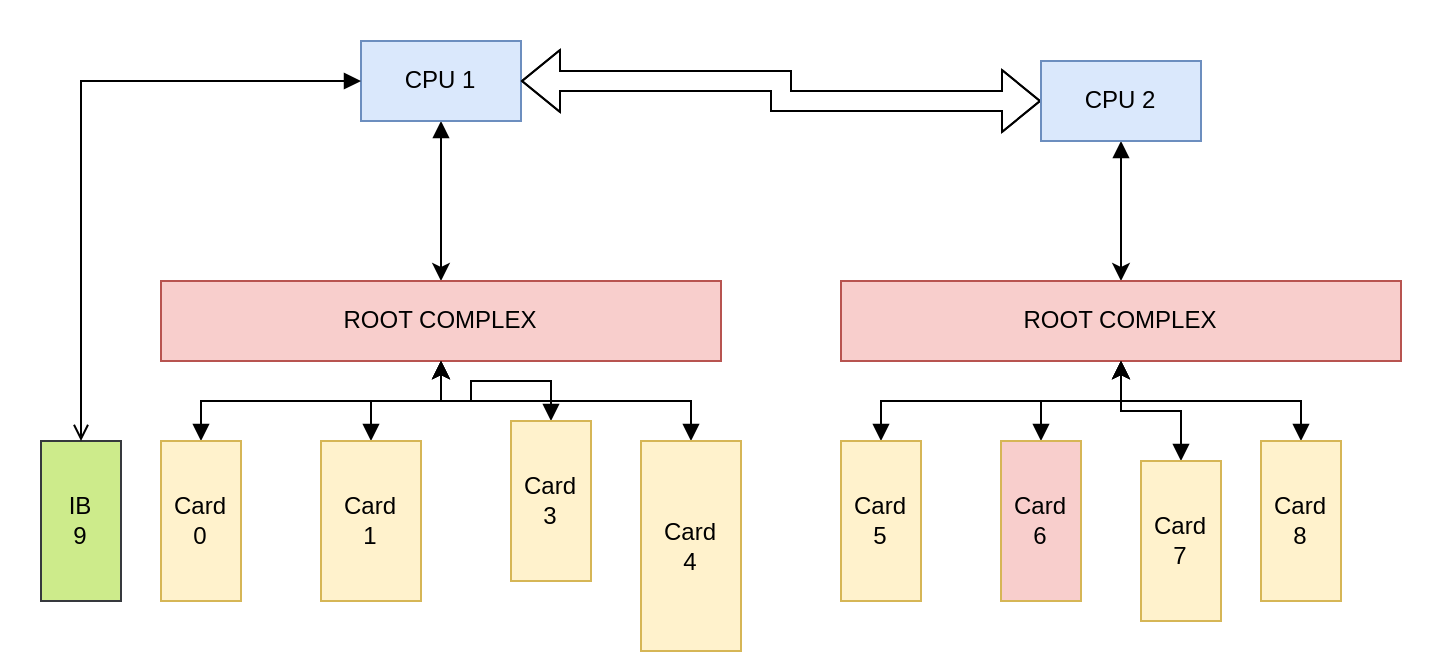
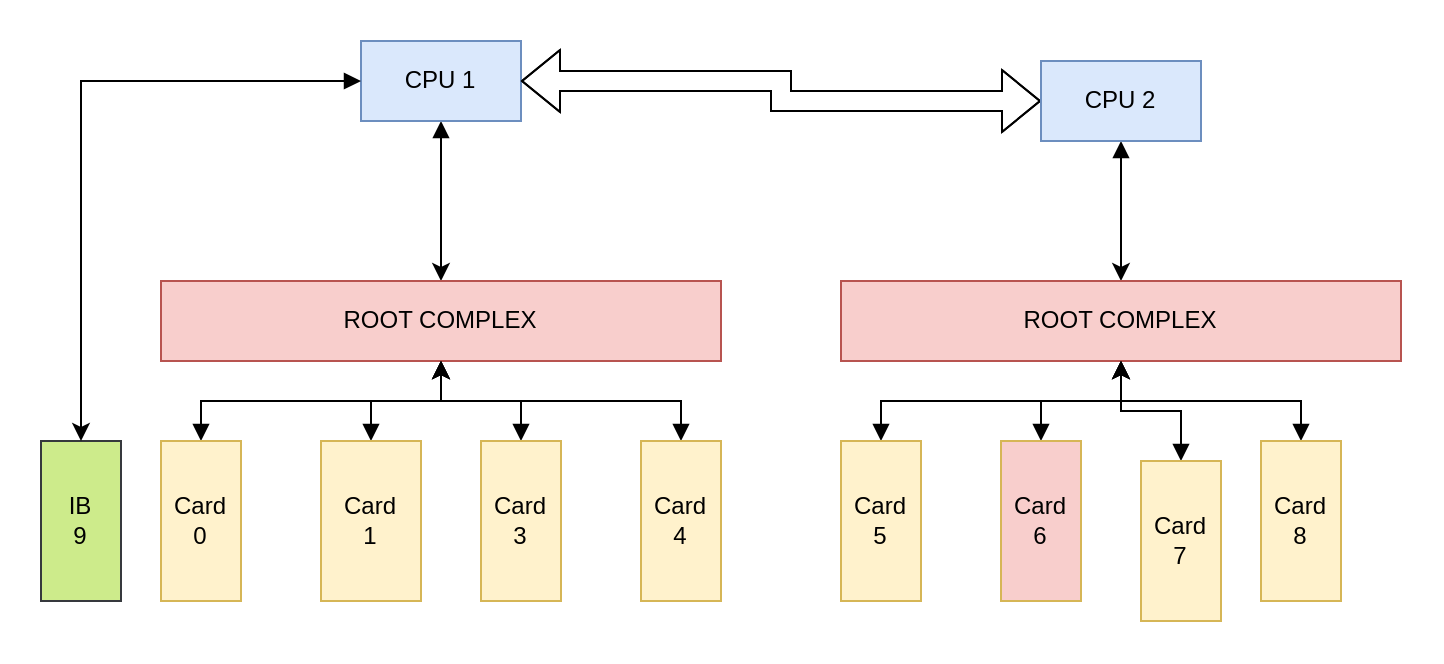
  <mxCell id="0" />
  <mxCell id="1" parent="0" />
  <mxCell id="2" value="" style="edgeStyle=orthogonalEdgeStyle;rounded=0;orthogonalLoop=1;jettySize=auto;html=1;startArrow=block;startFill=1;" edge="1" parent="1" source="3" target="7"><mxGeometry relative="1" as="geometry" /></mxCell>
  <mxCell id="3" value="CPU 1" style="rounded=0;whiteSpace=wrap;html=1;fillColor=#dae8fc;strokeColor=#6c8ebf;" vertex="1" parent="1"><mxGeometry x="180" y="20" width="80" height="40" as="geometry" /></mxCell>
  <mxCell id="4" value="" style="edgeStyle=orthogonalEdgeStyle;rounded=0;orthogonalLoop=1;jettySize=auto;html=1;shape=flexArrow;endArrow=block;startArrow=block;" edge="1" parent="1" source="6" target="3"><mxGeometry relative="1" as="geometry" /></mxCell>
  <mxCell id="5" value="" style="edgeStyle=orthogonalEdgeStyle;rounded=0;orthogonalLoop=1;jettySize=auto;html=1;startArrow=block;startFill=1;" edge="1" parent="1" source="6" target="8"><mxGeometry relative="1" as="geometry" /></mxCell>
  <mxCell id="6" value="CPU 2" style="rounded=0;whiteSpace=wrap;html=1;fillColor=#dae8fc;strokeColor=#6c8ebf;" vertex="1" parent="1"><mxGeometry x="520" y="30" width="80" height="40" as="geometry" /></mxCell>
  <mxCell id="7" value="ROOT COMPLEX" style="rounded=0;whiteSpace=wrap;html=1;fillColor=#f8cecc;strokeColor=#b85450;" vertex="1" parent="1"><mxGeometry x="80" y="140" width="280" height="40" as="geometry" /></mxCell>
  <mxCell id="8" value="ROOT COMPLEX" style="rounded=0;whiteSpace=wrap;html=1;fillColor=#f8cecc;strokeColor=#b85450;" vertex="1" parent="1"><mxGeometry x="420" y="140" width="280" height="40" as="geometry" /></mxCell>
  <mxCell id="9" value="" style="edgeStyle=orthogonalEdgeStyle;rounded=0;orthogonalLoop=1;jettySize=auto;html=1;startArrow=block;startFill=1;" edge="1" parent="1" source="10" target="7"><mxGeometry relative="1" as="geometry" /></mxCell>
  <mxCell id="10" value="Card&lt;br&gt;0" style="rounded=0;whiteSpace=wrap;html=1;fillColor=#fff2cc;strokeColor=#d6b656;" vertex="1" parent="1"><mxGeometry x="80" y="220" width="40" height="80" as="geometry" /></mxCell>
  <mxCell id="11" value="" style="edgeStyle=orthogonalEdgeStyle;rounded=0;orthogonalLoop=1;jettySize=auto;html=1;startArrow=block;startFill=1;" edge="1" parent="1" source="12" target="7"><mxGeometry relative="1" as="geometry" /></mxCell>
  <mxCell id="12" value="Card&lt;br style=&quot;border-color: var(--border-color);&quot;&gt;1" style="rounded=0;whiteSpace=wrap;html=1;fillColor=#fff2cc;strokeColor=#d6b656;" vertex="1" parent="1"><mxGeometry x="160" y="220" width="50" height="80" as="geometry" /></mxCell>
  <mxCell id="13" value="" style="edgeStyle=orthogonalEdgeStyle;rounded=0;orthogonalLoop=1;jettySize=auto;html=1;startArrow=block;startFill=1;" edge="1" parent="1" source="14" target="7"><mxGeometry relative="1" as="geometry" /></mxCell>
- <mxCell id="14" value="Card&lt;br style=&quot;border-color: var(--border-color);&quot;&gt;3" style="rounded=0;whiteSpace=wrap;html=1;fillColor=#fff2cc;strokeColor=#d6b656;" vertex="1" parent="1"><mxGeometry x="255" y="210" width="40" height="80" as="geometry" /></mxCell>
+ <mxCell id="14" value="Card&lt;br style=&quot;border-color: var(--border-color);&quot;&gt;3" style="rounded=0;whiteSpace=wrap;html=1;fillColor=#fff2cc;strokeColor=#d6b656;" vertex="1" parent="1"><mxGeometry x="240" y="220" width="40" height="80" as="geometry" /></mxCell>
  <mxCell id="15" value="" style="edgeStyle=orthogonalEdgeStyle;rounded=0;orthogonalLoop=1;jettySize=auto;html=1;startArrow=block;startFill=1;" edge="1" parent="1" source="16" target="7"><mxGeometry relative="1" as="geometry" /></mxCell>
- <mxCell id="16" value="Card&lt;br style=&quot;border-color: var(--border-color);&quot;&gt;4" style="rounded=0;whiteSpace=wrap;html=1;fillColor=#fff2cc;strokeColor=#d6b656;" vertex="1" parent="1"><mxGeometry x="320" y="220" width="50" height="105" as="geometry" /></mxCell>
+ <mxCell id="16" value="Card&lt;br style=&quot;border-color: var(--border-color);&quot;&gt;4" style="rounded=0;whiteSpace=wrap;html=1;fillColor=#fff2cc;strokeColor=#d6b656;" vertex="1" parent="1"><mxGeometry x="320" y="220" width="40" height="80" as="geometry" /></mxCell>
  <mxCell id="17" value="" style="edgeStyle=orthogonalEdgeStyle;rounded=0;orthogonalLoop=1;jettySize=auto;html=1;startArrow=block;startFill=1;" edge="1" parent="1" source="18" target="8"><mxGeometry relative="1" as="geometry" /></mxCell>
  <mxCell id="18" value="Card&lt;br style=&quot;border-color: var(--border-color);&quot;&gt;5" style="rounded=0;whiteSpace=wrap;html=1;fillColor=#fff2cc;strokeColor=#d6b656;" vertex="1" parent="1"><mxGeometry x="420" y="220" width="40" height="80" as="geometry" /></mxCell>
  <mxCell id="19" value="" style="edgeStyle=orthogonalEdgeStyle;rounded=0;orthogonalLoop=1;jettySize=auto;html=1;startArrow=block;startFill=1;" edge="1" parent="1" source="20" target="8"><mxGeometry relative="1" as="geometry" /></mxCell>
  <mxCell id="20" value="Card&lt;br style=&quot;border-color: var(--border-color);&quot;&gt;6" style="rounded=0;whiteSpace=wrap;html=1;fillColor=#f8cecc;strokeColor=#d6b656;" vertex="1" parent="1"><mxGeometry x="500" y="220" width="40" height="80" as="geometry" /></mxCell>
  <mxCell id="21" value="" style="edgeStyle=orthogonalEdgeStyle;rounded=0;orthogonalLoop=1;jettySize=auto;html=1;startArrow=block;startFill=1;" edge="1" parent="1" source="22" target="8"><mxGeometry relative="1" as="geometry" /></mxCell>
  <mxCell id="22" value="Card&lt;br style=&quot;border-color: var(--border-color);&quot;&gt;7" style="rounded=0;whiteSpace=wrap;html=1;fillColor=#fff2cc;strokeColor=#d6b656;" vertex="1" parent="1"><mxGeometry x="570" y="230" width="40" height="80" as="geometry" /></mxCell>
  <mxCell id="23" value="" style="edgeStyle=orthogonalEdgeStyle;rounded=0;orthogonalLoop=1;jettySize=auto;html=1;startArrow=block;startFill=1;" edge="1" parent="1" source="24" target="8"><mxGeometry relative="1" as="geometry" /></mxCell>
  <mxCell id="24" value="Card&lt;br style=&quot;border-color: var(--border-color);&quot;&gt;8" style="rounded=0;whiteSpace=wrap;html=1;fillColor=#fff2cc;strokeColor=#d6b656;" vertex="1" parent="1"><mxGeometry x="630" y="220" width="40" height="80" as="geometry" /></mxCell>
  <mxCell id="25" value="IB&lt;br&gt;9" style="rounded=0;whiteSpace=wrap;html=1;fillColor=#cdeb8b;strokeColor=#36393d;" vertex="1" parent="1"><mxGeometry y="220" width="40" height="80" as="geometry" x="20" /></mxCell>
- <mxCell id="26" value="" style="edgeStyle=orthogonalEdgeStyle;rounded=0;orthogonalLoop=1;jettySize=auto;html=1;exitX=0;exitY=0.5;exitDx=0;exitDy=0;entryX=0.5;entryY=0;entryDx=0;entryDy=0;startArrow=block;startFill=1;endArrow=open;" edge="1" parent="1" source="3" target="25"><mxGeometry relative="1" as="geometry"><mxPoint x="230" y="70" as="sourcePoint" /><mxPoint x="230" y="150" as="targetPoint" /></mxGeometry></mxCell>
+ <mxCell id="26" value="" style="edgeStyle=orthogonalEdgeStyle;rounded=0;orthogonalLoop=1;jettySize=auto;html=1;exitX=0;exitY=0.5;exitDx=0;exitDy=0;entryX=0.5;entryY=0;entryDx=0;entryDy=0;startArrow=block;startFill=1;" edge="1" parent="1" source="3" target="25"><mxGeometry relative="1" as="geometry"><mxPoint x="230" y="70" as="sourcePoint" /><mxPoint x="230" y="150" as="targetPoint" /></mxGeometry></mxCell>
